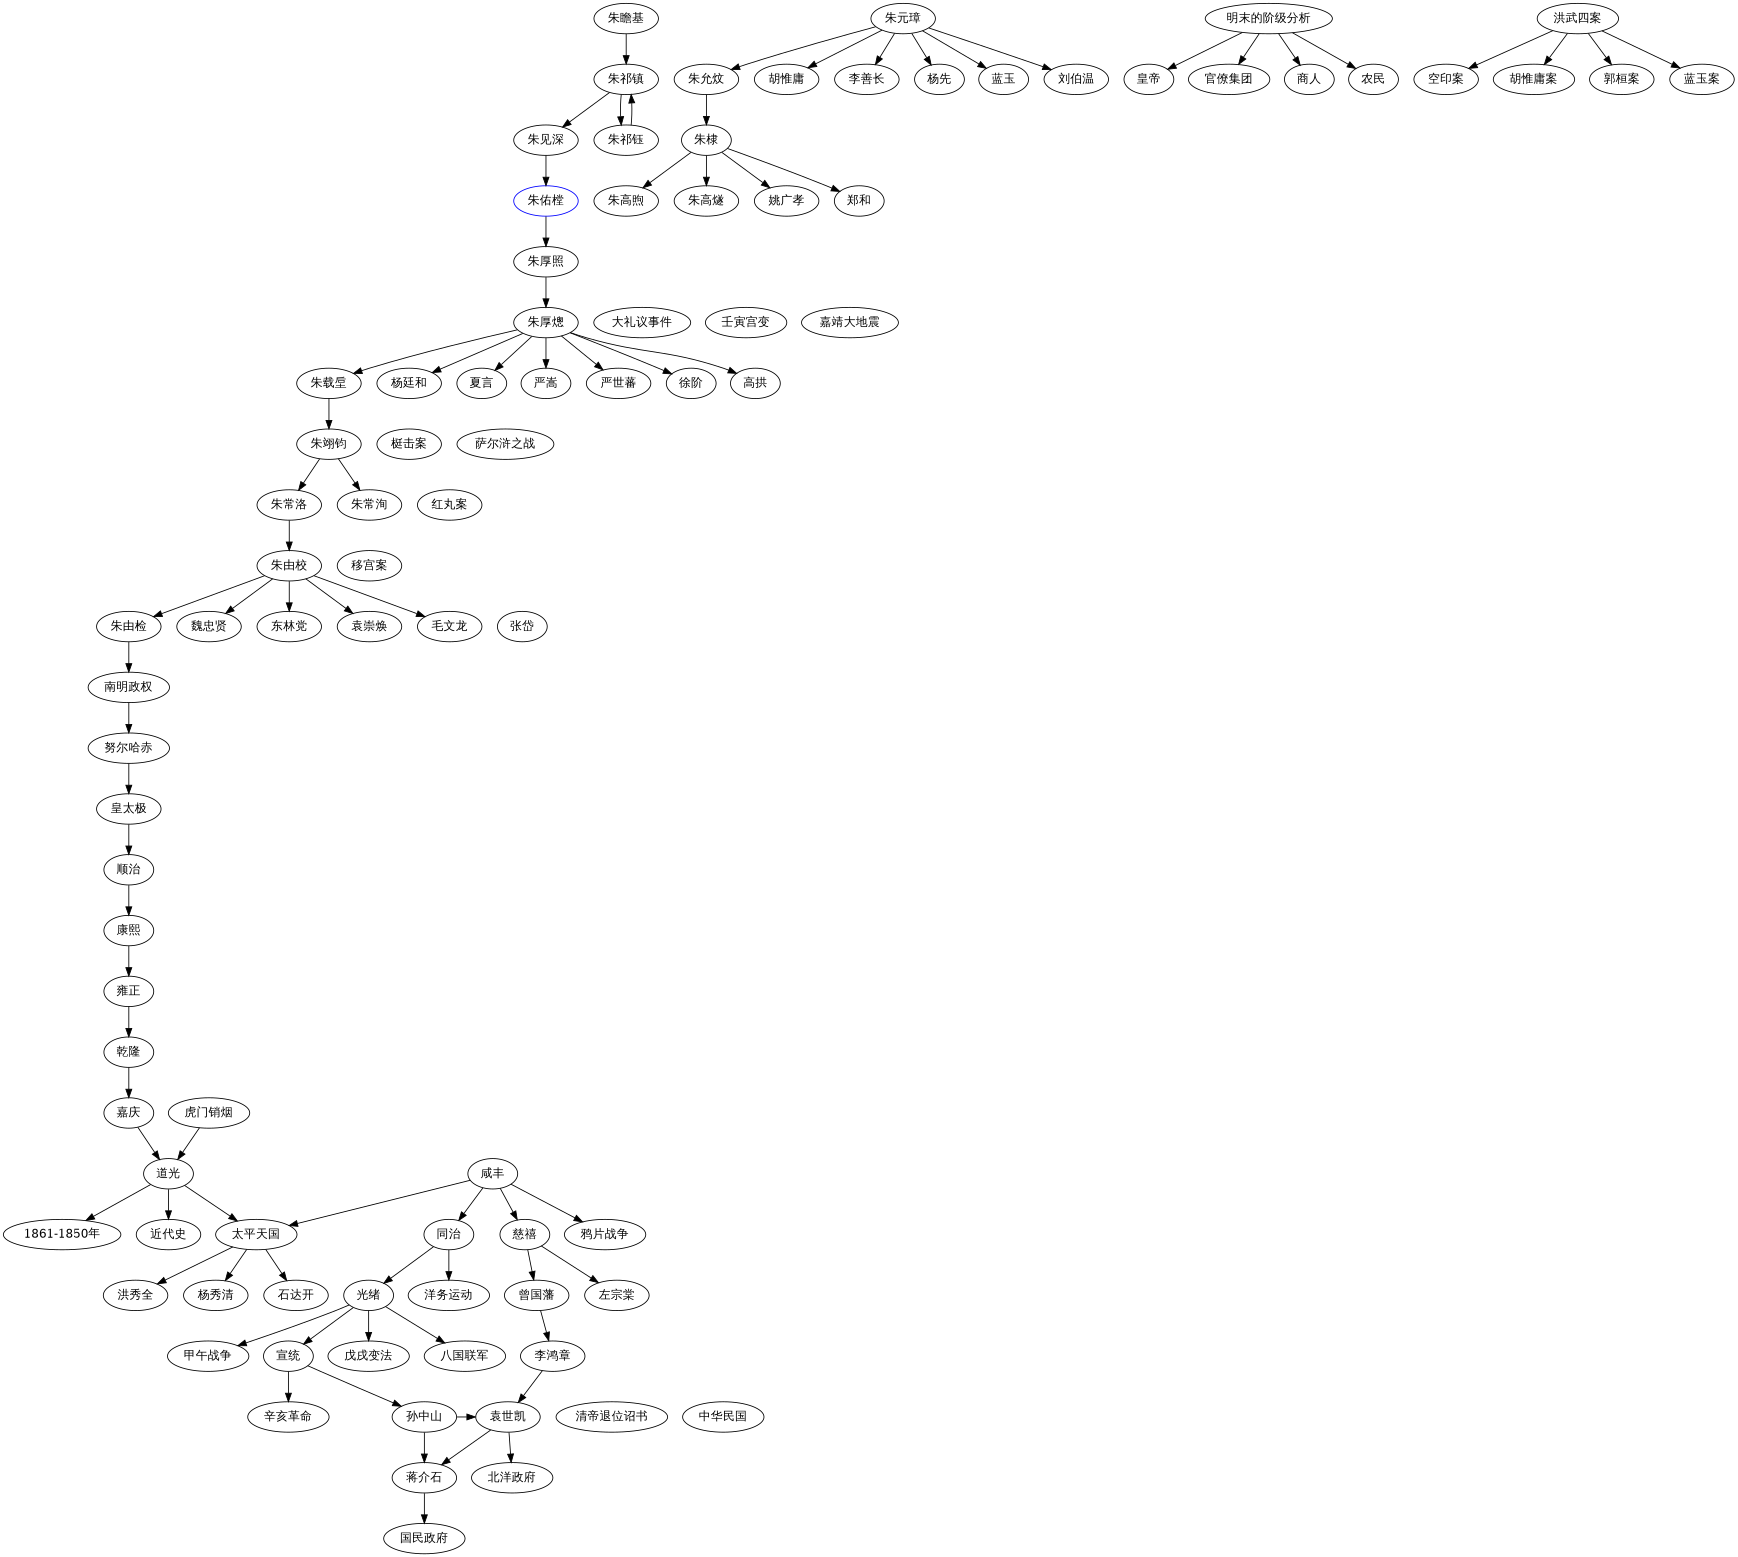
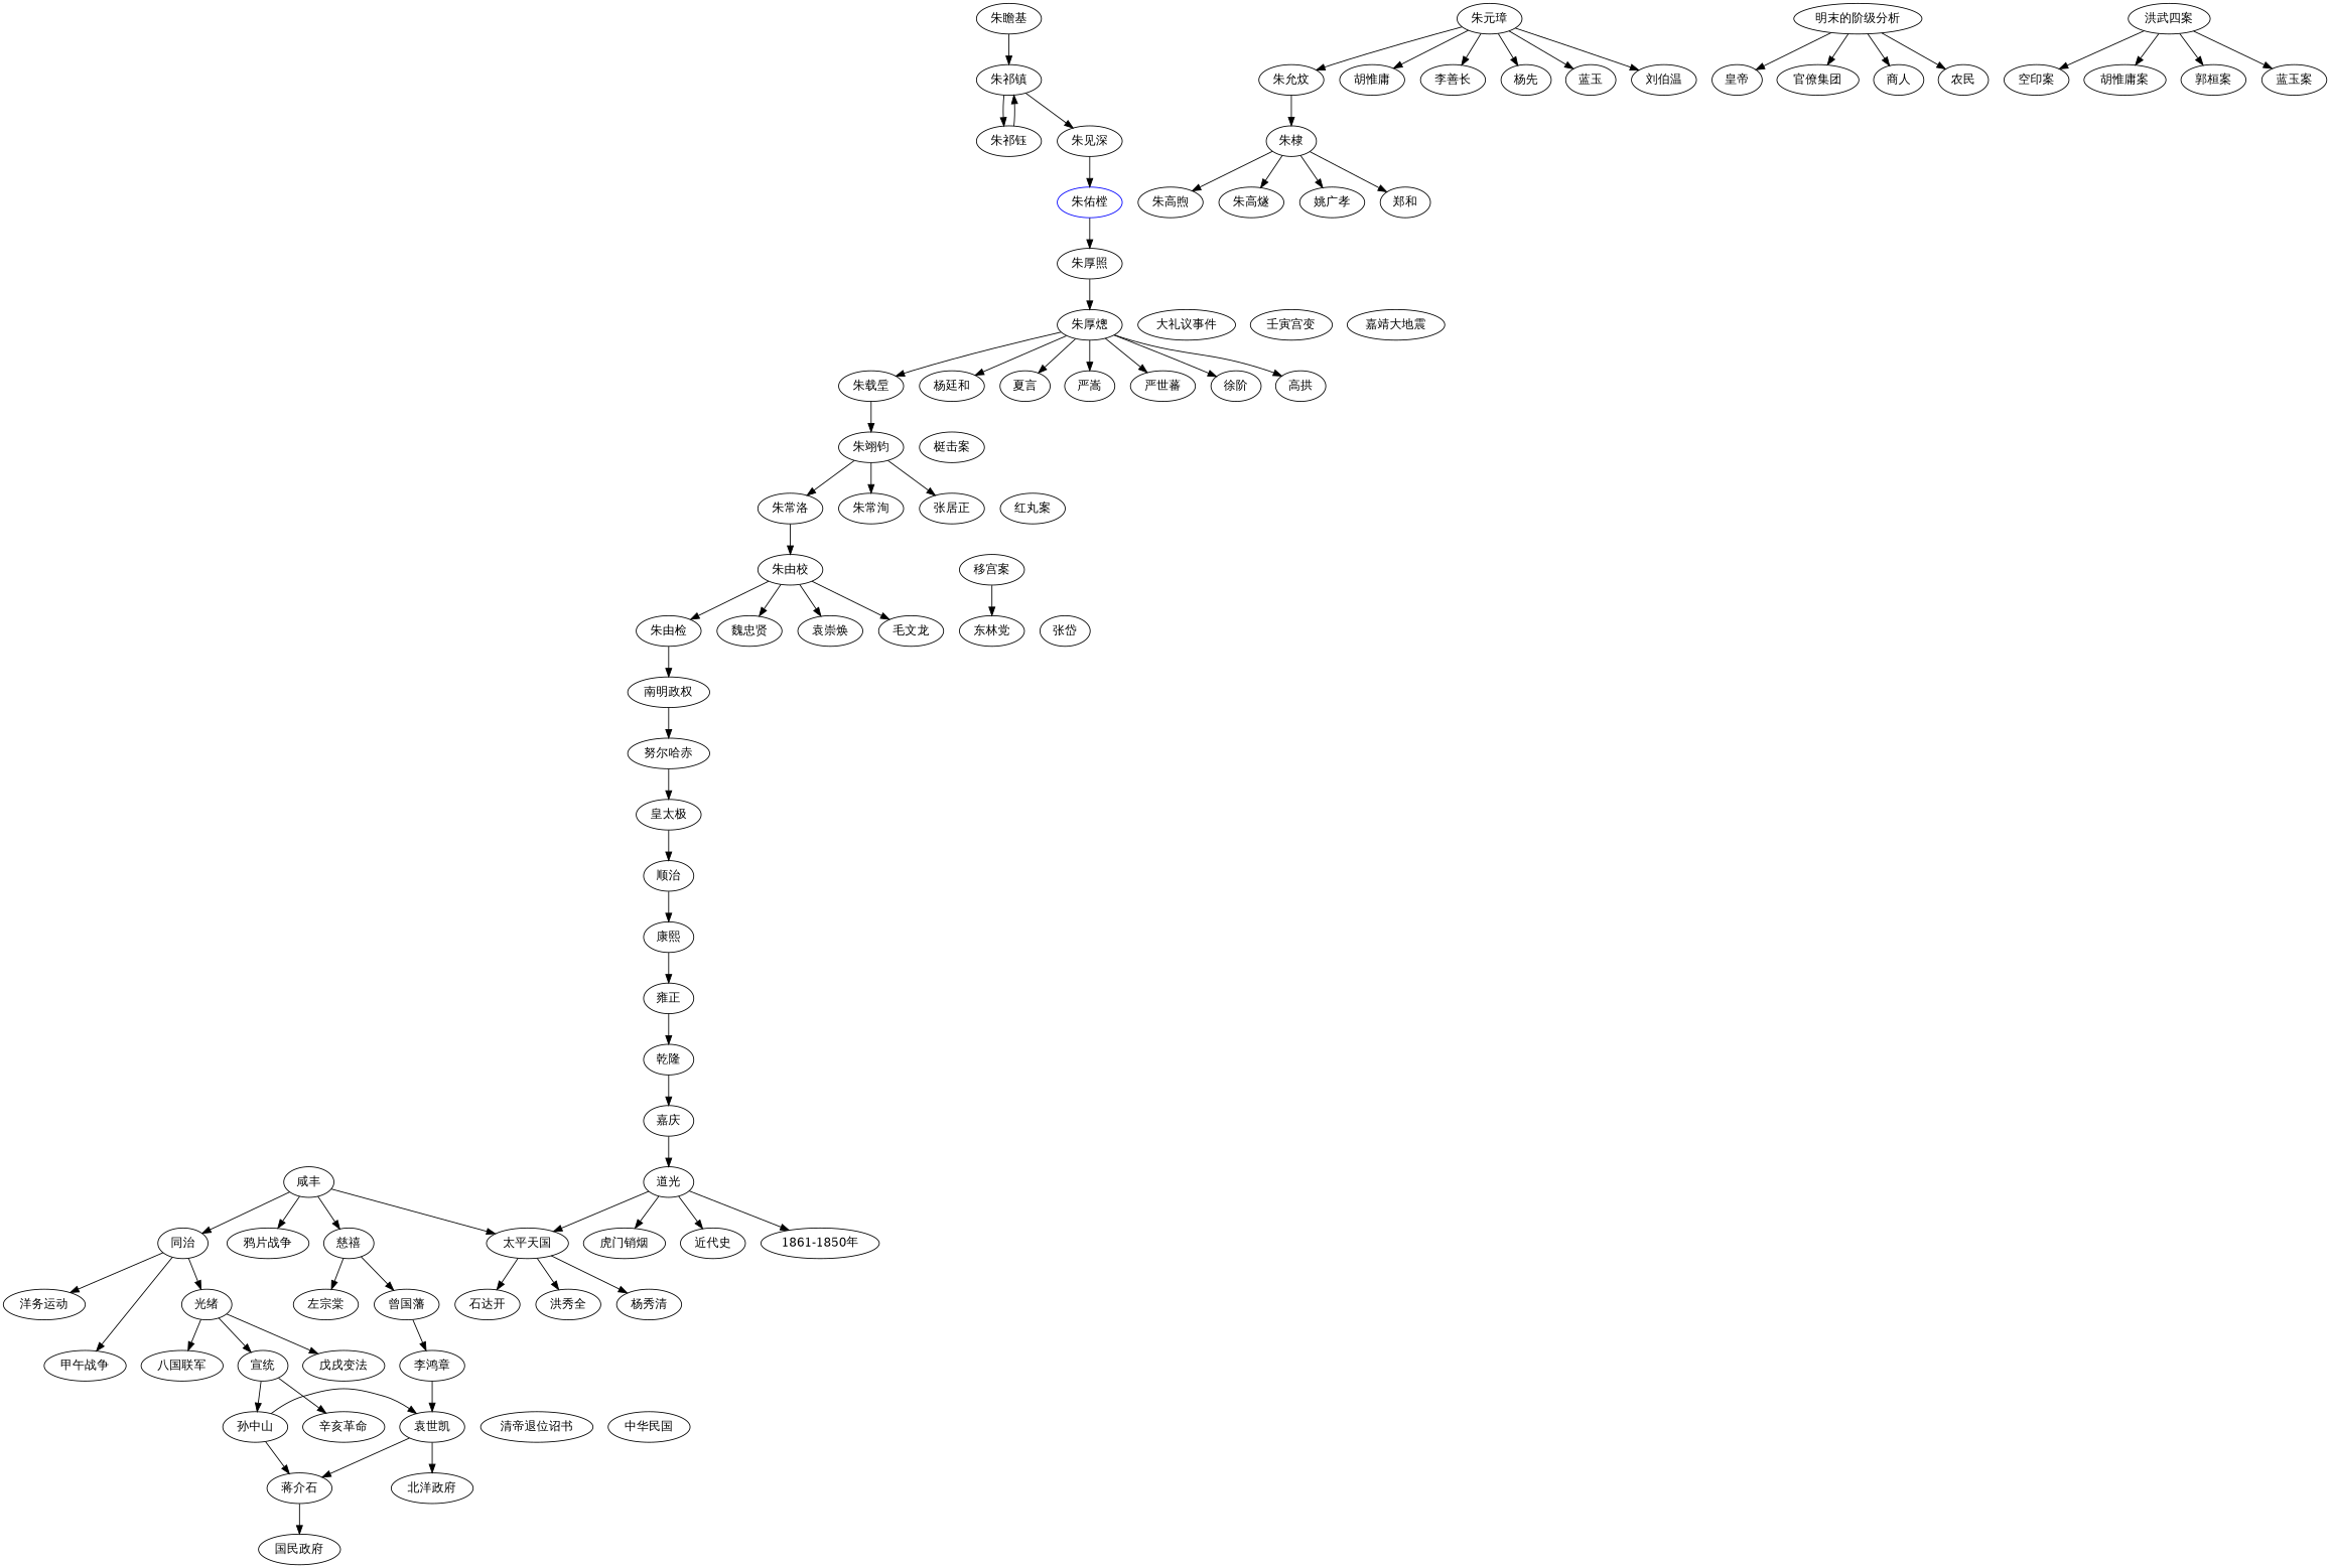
  digraph {
    "朱厚熜"
    "大礼议事件"
    "壬寅宫变"
    "嘉靖大地震"
    "朱翊钧"
    "梃击案"
-   "萨尔浒之战"
    "朱常洛"
    "红丸案"
    "朱由校"
    "移宫案"
    "朱由检"
    "张岱"
    "辛亥革命"
    "清帝退位诏书"
    "中华民国"
    "李鸿章"
    "甲午战争"
    "孙中山"
    "袁世凯"
    "朱载垕"
    "杨廷和"
    "夏言"
    "严嵩"
    "严世蕃"
    "徐阶"
    "高拱"
    "朱常洵"
+   "张居正"
    "魏忠贤"
    "东林党"
    "袁崇焕"
    "毛文龙"
    "南明政权"
    "蒋介石"
    "北洋政府"
    n37 [color=blue label="朱佑樘"]
    "朱厚照"
    "朱元璋"
    "朱允炆"
    "胡惟庸"
    "李善长"
    "杨先"
    "蓝玉"
    "刘伯温"
    "朱棣"
    "朱高煦"
    "朱高燧"
    "姚广孝"
    "郑和"
    "朱瞻基"
    "朱祁镇"
    "朱祁钰"
    "朱见深"
    "努尔哈赤"
    "皇太极"
    "顺治"
    "康熙"
    "雍正"
    "乾隆"
    "嘉庆"
    "道光"
    n63 [label="1861-1850年"]
    "虎门销烟"
    "近代史"
    "太平天国"
    "咸丰"
    "同治"
    "鸦片战争"
    "慈禧"
    "光绪"
    "洋务运动"
    "洪秀全"
    "杨秀清"
    "石达开"
    "曾国藩"
    "左宗棠"
    "宣统"
    "戊戌变法"
    "八国联军"
    "国民政府"
    "明末的阶级分析"
    "皇帝"
    "官僚集团"
    "商人"
    "农民"
    "洪武四案"
    "空印案"
    "胡惟庸案"
    "郭桓案"
    "蓝玉案"
    subgraph sub_1 {
      rank=same
      "朱厚熜"
      "大礼议事件"
      "壬寅宫变"
      "嘉靖大地震"
    }
    subgraph sub_2 {
      rank=same
      "朱翊钧"
      "梃击案"
-     "萨尔浒之战"
    }
    subgraph sub_3 {
      rank=same
      "朱常洛"
      "红丸案"
    }
    subgraph sub_4 {
      rank=same
      "朱由校"
      "移宫案"
    }
    subgraph sub_5 {
      rank=same
      "朱由检"
      "张岱"
    }
    subgraph sub_6 {
      rank=same
      "辛亥革命"
      "清帝退位诏书"
      "中华民国"
    }
    subgraph sub_7 {
      rank=same
      "李鸿章"
      "甲午战争"
    }
    subgraph sub_8 {
      rank=same
      "孙中山"
      "袁世凯"
    }
    "朱厚熜" -> "朱载垕"
    "朱厚熜" -> "杨廷和"
    "朱厚熜" -> "夏言"
    "朱厚熜" -> "严嵩"
    "朱厚熜" -> "严世蕃"
    "朱厚熜" -> "徐阶"
    "朱厚熜" -> "高拱"
    "朱翊钧" -> "朱常洛"
    "朱翊钧" -> "朱常洵"
+   "朱翊钧" -> "张居正"
    "朱常洛" -> "朱由校"
    "朱由校" -> "朱由检"
    "朱由校" -> "魏忠贤"
-   "朱由校" -> "东林党"
+   "移宫案" -> "东林党"
    "朱由校" -> "袁崇焕"
    "朱由校" -> "毛文龙"
    "朱由检" -> "南明政权"
    "李鸿章" -> "袁世凯"
    "孙中山" -> "袁世凯"
    "孙中山" -> "蒋介石"
    "袁世凯" -> "蒋介石"
    "袁世凯" -> "北洋政府"
    "朱载垕" -> "朱翊钧"
    "南明政权" -> "努尔哈赤"
    "蒋介石" -> "国民政府"
    n37 -> "朱厚照"
    "朱厚照" -> "朱厚熜"
    "朱元璋" -> "朱允炆"
    "朱元璋" -> "胡惟庸"
    "朱元璋" -> "李善长"
    "朱元璋" -> "杨先"
    "朱元璋" -> "蓝玉"
    "朱元璋" -> "刘伯温"
    "朱允炆" -> "朱棣"
    "朱棣" -> "朱高煦"
    "朱棣" -> "朱高燧"
    "朱棣" -> "姚广孝"
    "朱棣" -> "郑和"
    "朱瞻基" -> "朱祁镇"
    "朱祁镇" -> "朱祁钰"
    "朱祁镇" -> "朱见深"
    "朱祁钰" -> "朱祁镇"
    "朱见深" -> n37
    "努尔哈赤" -> "皇太极"
    "皇太极" -> "顺治"
    "顺治" -> "康熙"
    "康熙" -> "雍正"
    "雍正" -> "乾隆"
    "乾隆" -> "嘉庆"
    "嘉庆" -> "道光"
    "道光" -> n63
-   "虎门销烟" -> "道光"
+   "道光" -> "虎门销烟"
    "道光" -> "近代史"
    "道光" -> "太平天国"
    "太平天国" -> "洪秀全"
    "太平天国" -> "杨秀清"
    "太平天国" -> "石达开"
    "咸丰" -> "太平天国"
    "咸丰" -> "同治"
    "咸丰" -> "鸦片战争"
    "咸丰" -> "慈禧"
    "同治" -> "光绪"
    "同治" -> "洋务运动"
    "慈禧" -> "曾国藩"
    "慈禧" -> "左宗棠"
-   "光绪" -> "甲午战争"
+   "同治" -> "甲午战争"
    "光绪" -> "宣统"
    "光绪" -> "戊戌变法"
    "光绪" -> "八国联军"
    "曾国藩" -> "李鸿章"
    "宣统" -> "辛亥革命"
    "宣统" -> "孙中山"
    "明末的阶级分析" -> "皇帝"
    "明末的阶级分析" -> "官僚集团"
    "明末的阶级分析" -> "商人"
    "明末的阶级分析" -> "农民"
    "洪武四案" -> "空印案"
    "洪武四案" -> "胡惟庸案"
    "洪武四案" -> "郭桓案"
    "洪武四案" -> "蓝玉案"
  }
